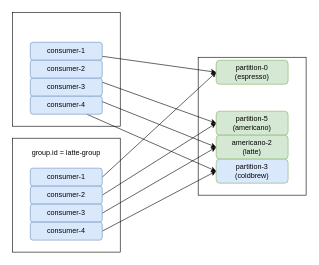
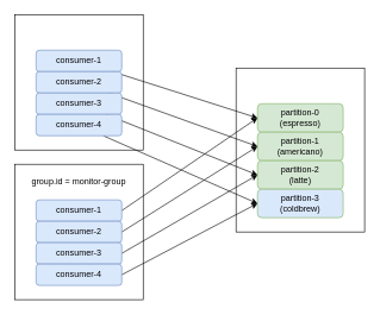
  <mxCell id="0" />
  <mxCell id="1" parent="0" />
  <mxCell id="2" value="" style="rounded=0;whiteSpace=wrap;html=1;" parent="1" vertex="1"><mxGeometry x="330" y="95" width="180" height="230" as="geometry" /></mxCell>
  <mxCell id="3" value="" style="rounded=0;whiteSpace=wrap;html=1;" parent="1" vertex="1"><mxGeometry x="20" y="20" width="180" height="190" as="geometry" /></mxCell>
  <mxCell id="4" style="rounded=0;orthogonalLoop=1;jettySize=auto;html=1;entryX=0;entryY=0.5;entryDx=0;entryDy=0;" parent="1" source="5" target="12" edge="1"><mxGeometry relative="1" as="geometry" /></mxCell>
  <mxCell id="5" value="consumer-1" style="rounded=1;whiteSpace=wrap;html=1;fillColor=#dae8fc;strokeColor=#6c8ebf;" parent="1" vertex="1"><mxGeometry x="50" y="70" width="120" height="30" as="geometry" /></mxCell>
  <mxCell id="6" style="rounded=0;orthogonalLoop=1;jettySize=auto;html=1;entryX=0;entryY=0.5;entryDx=0;entryDy=0;" parent="1" source="7" target="13" edge="1"><mxGeometry relative="1" as="geometry" /></mxCell>
  <mxCell id="7" value="consumer-2" style="rounded=1;whiteSpace=wrap;html=1;fillColor=#dae8fc;strokeColor=#6c8ebf;" parent="1" vertex="1"><mxGeometry x="50" y="100" width="120" height="30" as="geometry" /></mxCell>
  <mxCell id="8" style="rounded=0;orthogonalLoop=1;jettySize=auto;html=1;entryX=0;entryY=0.5;entryDx=0;entryDy=0;" parent="1" source="9" target="14" edge="1"><mxGeometry relative="1" as="geometry" /></mxCell>
  <mxCell id="9" value="consumer-3" style="rounded=1;whiteSpace=wrap;html=1;fillColor=#dae8fc;strokeColor=#6c8ebf;" parent="1" vertex="1"><mxGeometry x="50" y="130" width="120" height="30" as="geometry" /></mxCell>
  <mxCell id="10" style="rounded=0;orthogonalLoop=1;jettySize=auto;html=1;entryX=0;entryY=0.5;entryDx=0;entryDy=0;" parent="1" source="11" target="15" edge="1"><mxGeometry relative="1" as="geometry" /></mxCell>
  <mxCell id="11" value="consumer-4" style="rounded=1;whiteSpace=wrap;html=1;fillColor=#dae8fc;strokeColor=#6c8ebf;" parent="1" vertex="1"><mxGeometry x="50" y="160" width="120" height="30" as="geometry" /></mxCell>
- <mxCell id="12" value="partition-0&lt;div&gt;(espresso)&lt;/div&gt;" style="rounded=1;whiteSpace=wrap;html=1;fillColor=#d5e8d4;strokeColor=#82b366;" parent="1" vertex="1"><mxGeometry x="360" y="100" width="120" height="40" as="geometry" /></mxCell>
- <mxCell id="13" value="partition-5&lt;div&gt;(americano)&lt;/div&gt;" style="rounded=1;whiteSpace=wrap;html=1;fillColor=#d5e8d4;strokeColor=#82b366;" parent="1" vertex="1"><mxGeometry x="360" y="185" width="120" height="40" as="geometry" /></mxCell>
- <mxCell id="14" value="americano-2&lt;div&gt;(latte)&lt;/div&gt;" style="rounded=1;whiteSpace=wrap;html=1;fillColor=#d5e8d4;strokeColor=#82b366;" parent="1" vertex="1"><mxGeometry x="360" y="225" width="120" height="40" as="geometry" /></mxCell>
+ <mxCell id="12" value="partition-0&lt;div&gt;(espresso)&lt;/div&gt;" style="rounded=1;whiteSpace=wrap;html=1;fillColor=#d5e8d4;strokeColor=#82b366;" parent="1" vertex="1"><mxGeometry x="360" y="145" width="120" height="40" as="geometry" /></mxCell>
+ <mxCell id="13" value="partition-1&lt;div&gt;(americano)&lt;/div&gt;" style="rounded=1;whiteSpace=wrap;html=1;fillColor=#d5e8d4;strokeColor=#82b366;" parent="1" vertex="1"><mxGeometry x="360" y="185" width="120" height="40" as="geometry" /></mxCell>
+ <mxCell id="14" value="partition-2&lt;div&gt;(latte)&lt;/div&gt;" style="rounded=1;whiteSpace=wrap;html=1;fillColor=#d5e8d4;strokeColor=#82b366;" parent="1" vertex="1"><mxGeometry x="360" y="225" width="120" height="40" as="geometry" /></mxCell>
  <mxCell id="15" value="partition-3&lt;div&gt;(coldbrew)&lt;/div&gt;" style="rounded=1;whiteSpace=wrap;html=1;fillColor=#dae8fc;strokeColor=#82b366;" parent="1" vertex="1"><mxGeometry x="360" y="265" width="120" height="40" as="geometry" /></mxCell>
  <mxCell id="16" value="" style="rounded=0;whiteSpace=wrap;html=1;" vertex="1" parent="1"><mxGeometry x="20" y="230" width="180" height="190" as="geometry" /></mxCell>
  <mxCell id="17" style="rounded=0;orthogonalLoop=1;jettySize=auto;html=1;entryX=0;entryY=0.5;entryDx=0;entryDy=0;" edge="1" parent="1" target="12"><mxGeometry relative="1" as="geometry"><mxPoint x="170" y="295" as="sourcePoint" /></mxGeometry></mxCell>
  <mxCell id="18" value="consumer-1" style="rounded=1;whiteSpace=wrap;html=1;fillColor=#dae8fc;strokeColor=#6c8ebf;" vertex="1" parent="1"><mxGeometry x="50" y="280" width="120" height="30" as="geometry" /></mxCell>
  <mxCell id="19" style="rounded=0;orthogonalLoop=1;jettySize=auto;html=1;entryX=0;entryY=0.5;entryDx=0;entryDy=0;exitX=1;exitY=0.5;exitDx=0;exitDy=0;" edge="1" parent="1" source="20" target="13"><mxGeometry relative="1" as="geometry" /></mxCell>
  <mxCell id="20" value="consumer-2" style="rounded=1;whiteSpace=wrap;html=1;fillColor=#dae8fc;strokeColor=#6c8ebf;" vertex="1" parent="1"><mxGeometry x="50" y="310" width="120" height="30" as="geometry" /></mxCell>
  <mxCell id="21" style="rounded=0;orthogonalLoop=1;jettySize=auto;html=1;entryX=0;entryY=0.5;entryDx=0;entryDy=0;exitX=1;exitY=0.5;exitDx=0;exitDy=0;" edge="1" parent="1" source="22" target="14"><mxGeometry relative="1" as="geometry" /></mxCell>
  <mxCell id="22" value="consumer-3" style="rounded=1;whiteSpace=wrap;html=1;fillColor=#dae8fc;strokeColor=#6c8ebf;" vertex="1" parent="1"><mxGeometry x="50" y="340" width="120" height="30" as="geometry" /></mxCell>
  <mxCell id="23" style="rounded=0;orthogonalLoop=1;jettySize=auto;html=1;entryX=0;entryY=0.5;entryDx=0;entryDy=0;exitX=1;exitY=0.5;exitDx=0;exitDy=0;" edge="1" parent="1" source="24" target="15"><mxGeometry relative="1" as="geometry" /></mxCell>
  <mxCell id="24" value="consumer-4" style="rounded=1;whiteSpace=wrap;html=1;fillColor=#dae8fc;strokeColor=#6c8ebf;" vertex="1" parent="1"><mxGeometry x="50" y="370" width="120" height="30" as="geometry" /></mxCell>
- <mxCell id="25" value="group.id = latte-group" style="text;html=1;align=center;verticalAlign=middle;whiteSpace=wrap;rounded=0;" vertex="1" parent="1"><mxGeometry x="20" y="240" width="180" height="30" as="geometry" /></mxCell>
+ <mxCell id="25" value="group.id = monitor-group" style="text;html=1;align=center;verticalAlign=middle;whiteSpace=wrap;rounded=0;" vertex="1" parent="1"><mxGeometry x="20" y="240" width="180" height="30" as="geometry" /></mxCell>
